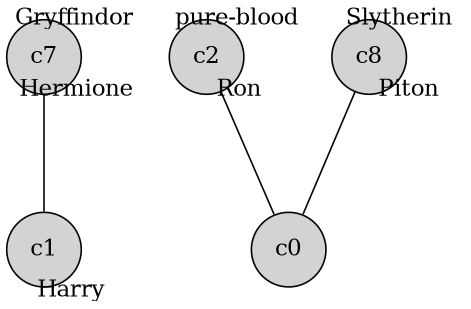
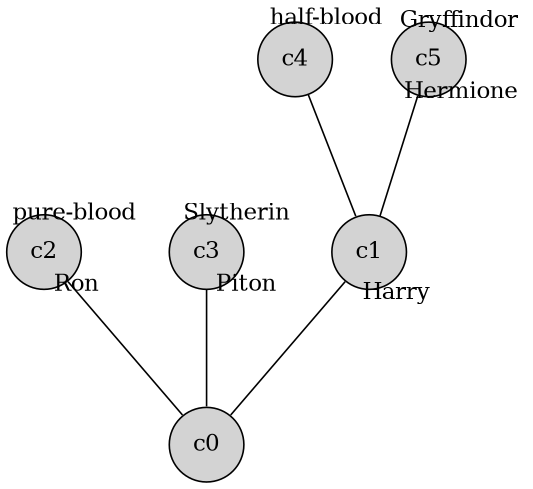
  digraph {
    fontname="DejaVu Serif"
    node [fontname="DejaVu Serif" shape=circle style=filled]
    edge [color=transparent dir=none fontname="DejaVu Serif" labeldistance=1.5 minlen=2]
    c1 [width=.25]
    c0 [width=.25]
    c2 [width=.25]
-   c3 [width=.25 label=c8]
-   c5 [width=.25 label=c7]
+   c3 [width=.25]
+   c4 [width=.25]
+   c5 [width=.25]
    c1 -> c1 [headlabel="Harry " labelangle=270]
+   c1 -> c0 [color=""]
    c2 -> c0 [color=""]
    c2 -> c2 [headlabel="Ron " labelangle=270]
    c2 -> c2 [labelangle=90 taillabel="pure-blood"]
    c3 -> c0 [color=""]
    c3 -> c3 [headlabel=" Piton" labelangle=270]
    c3 -> c3 [labelangle=90 taillabel=Slytherin]
+   c4 -> c1 [color=""]
+   c4 -> c4 [labelangle=90 taillabel="half-blood"]
    c5 -> c1 [color=""]
    c5 -> c5 [headlabel="Hermione " labelangle=270]
    c5 -> c5 [labelangle=90 taillabel=Gryffindor]
  }
